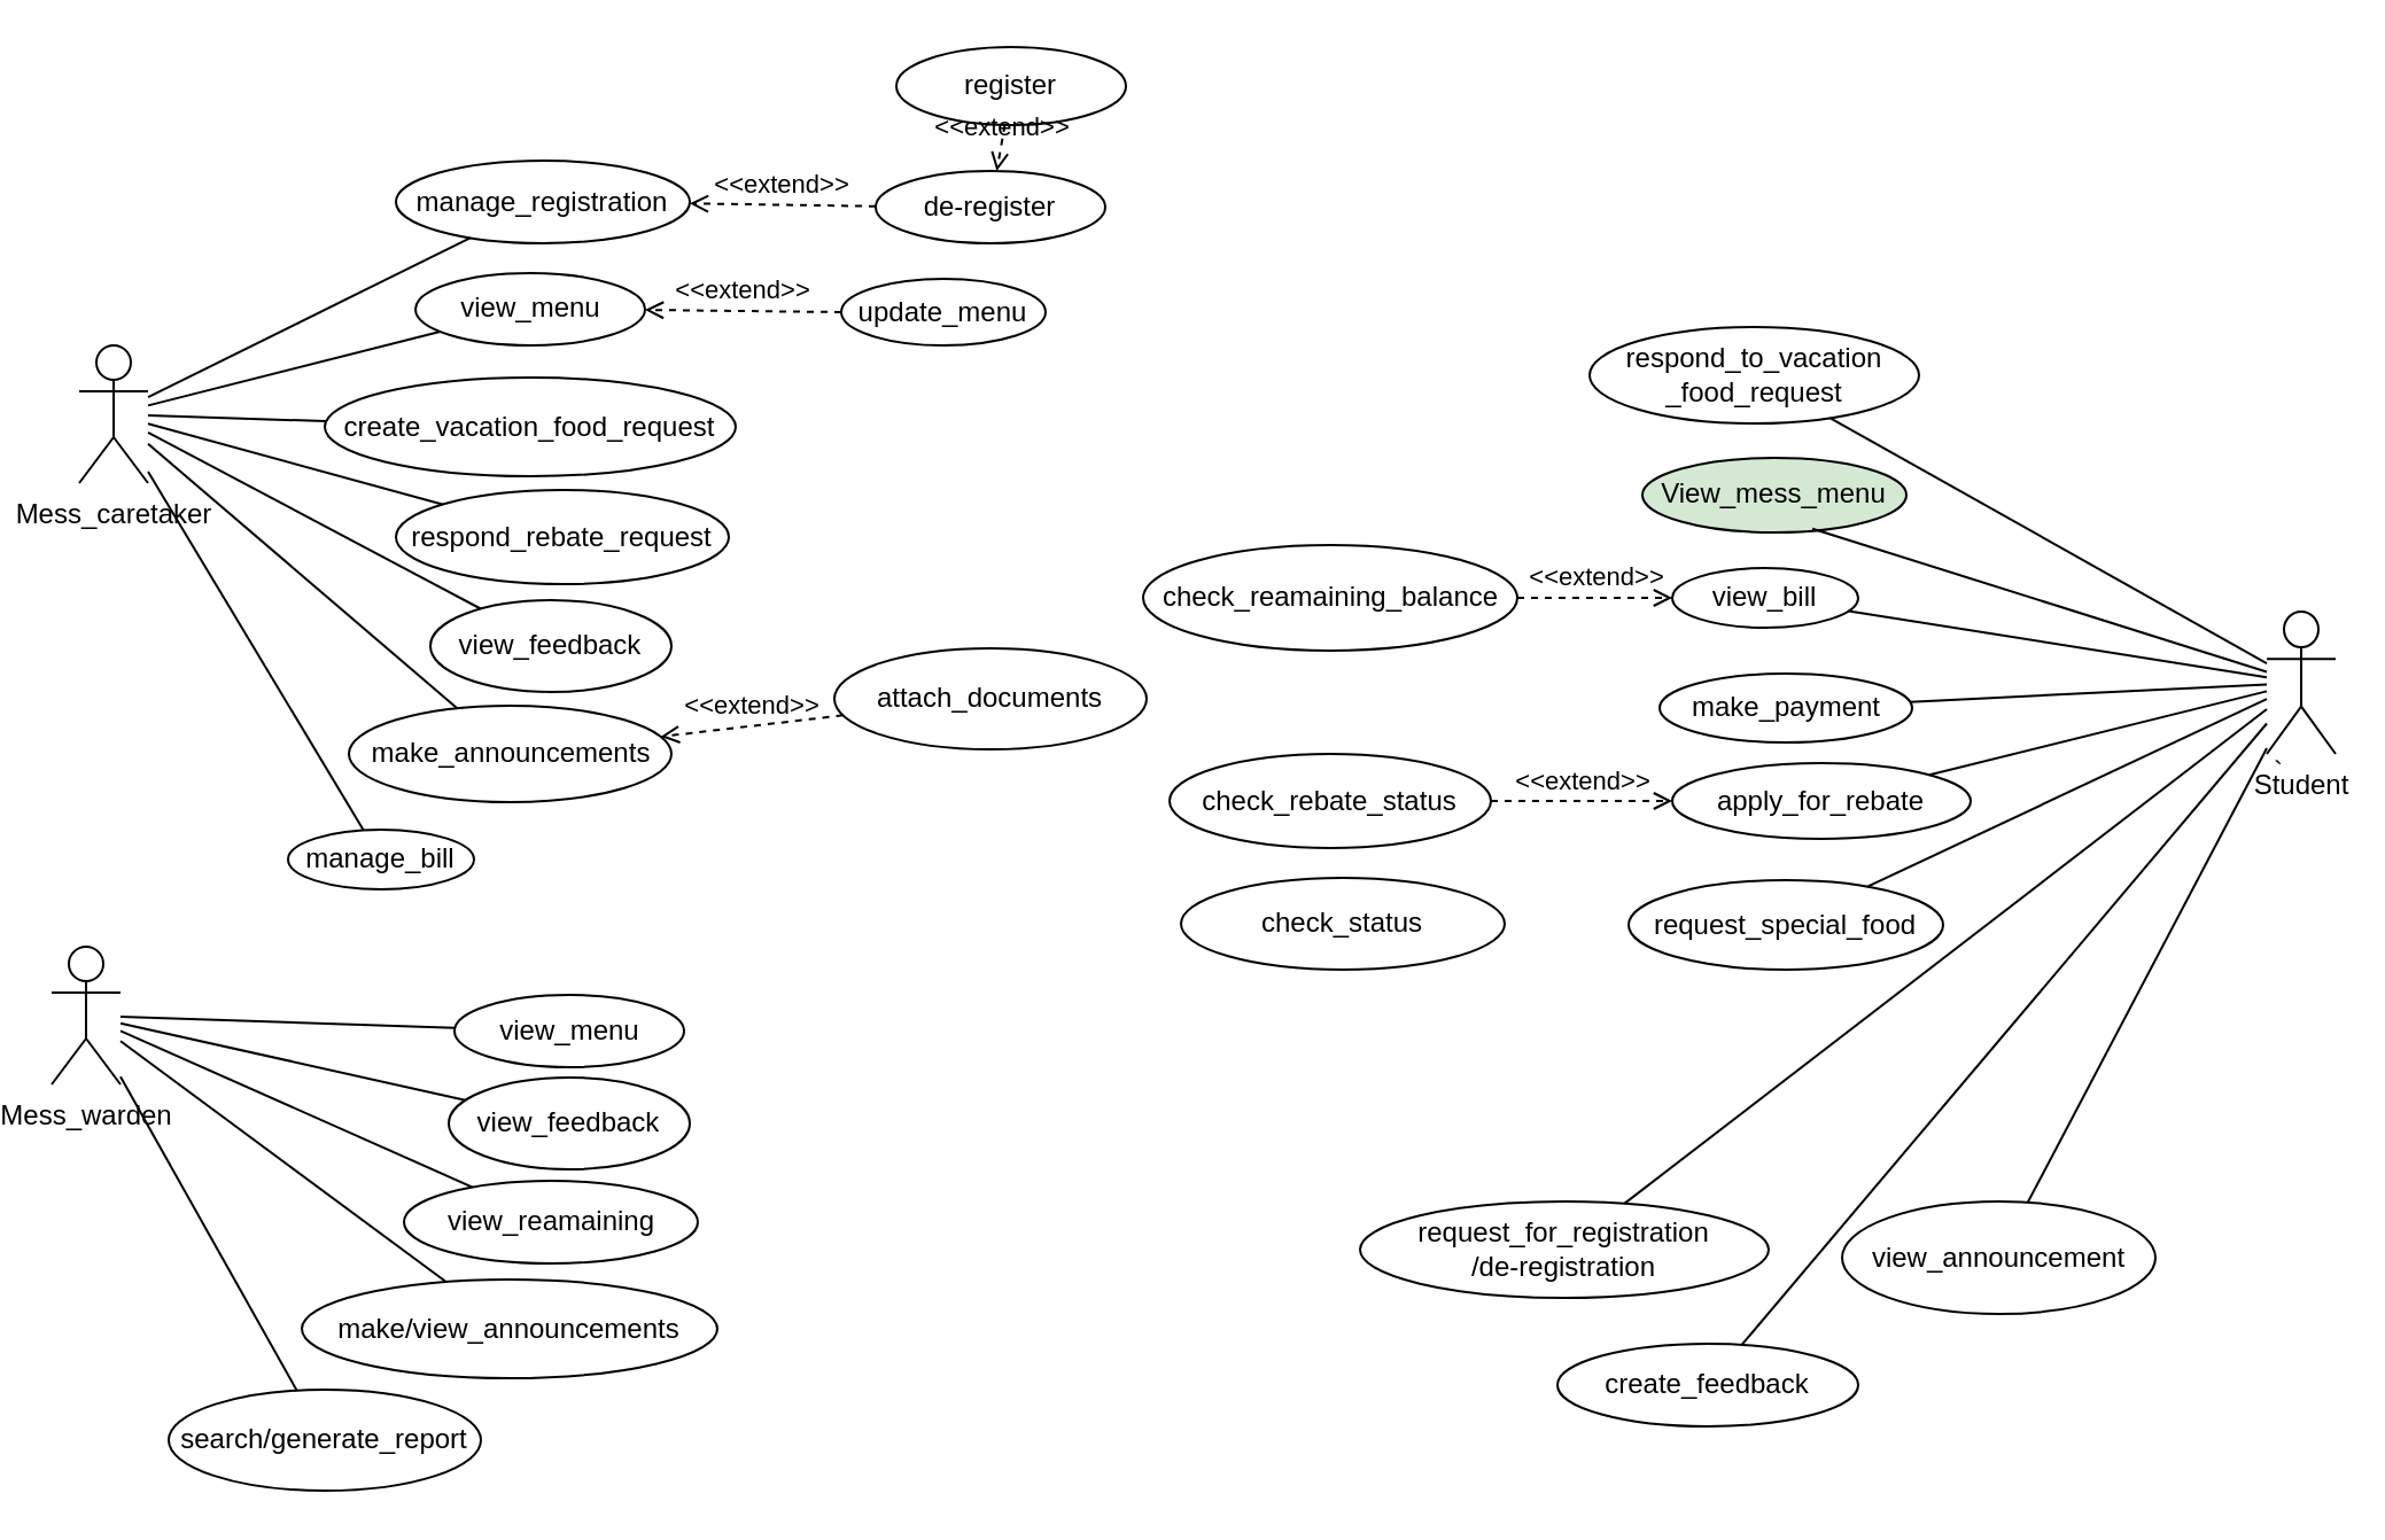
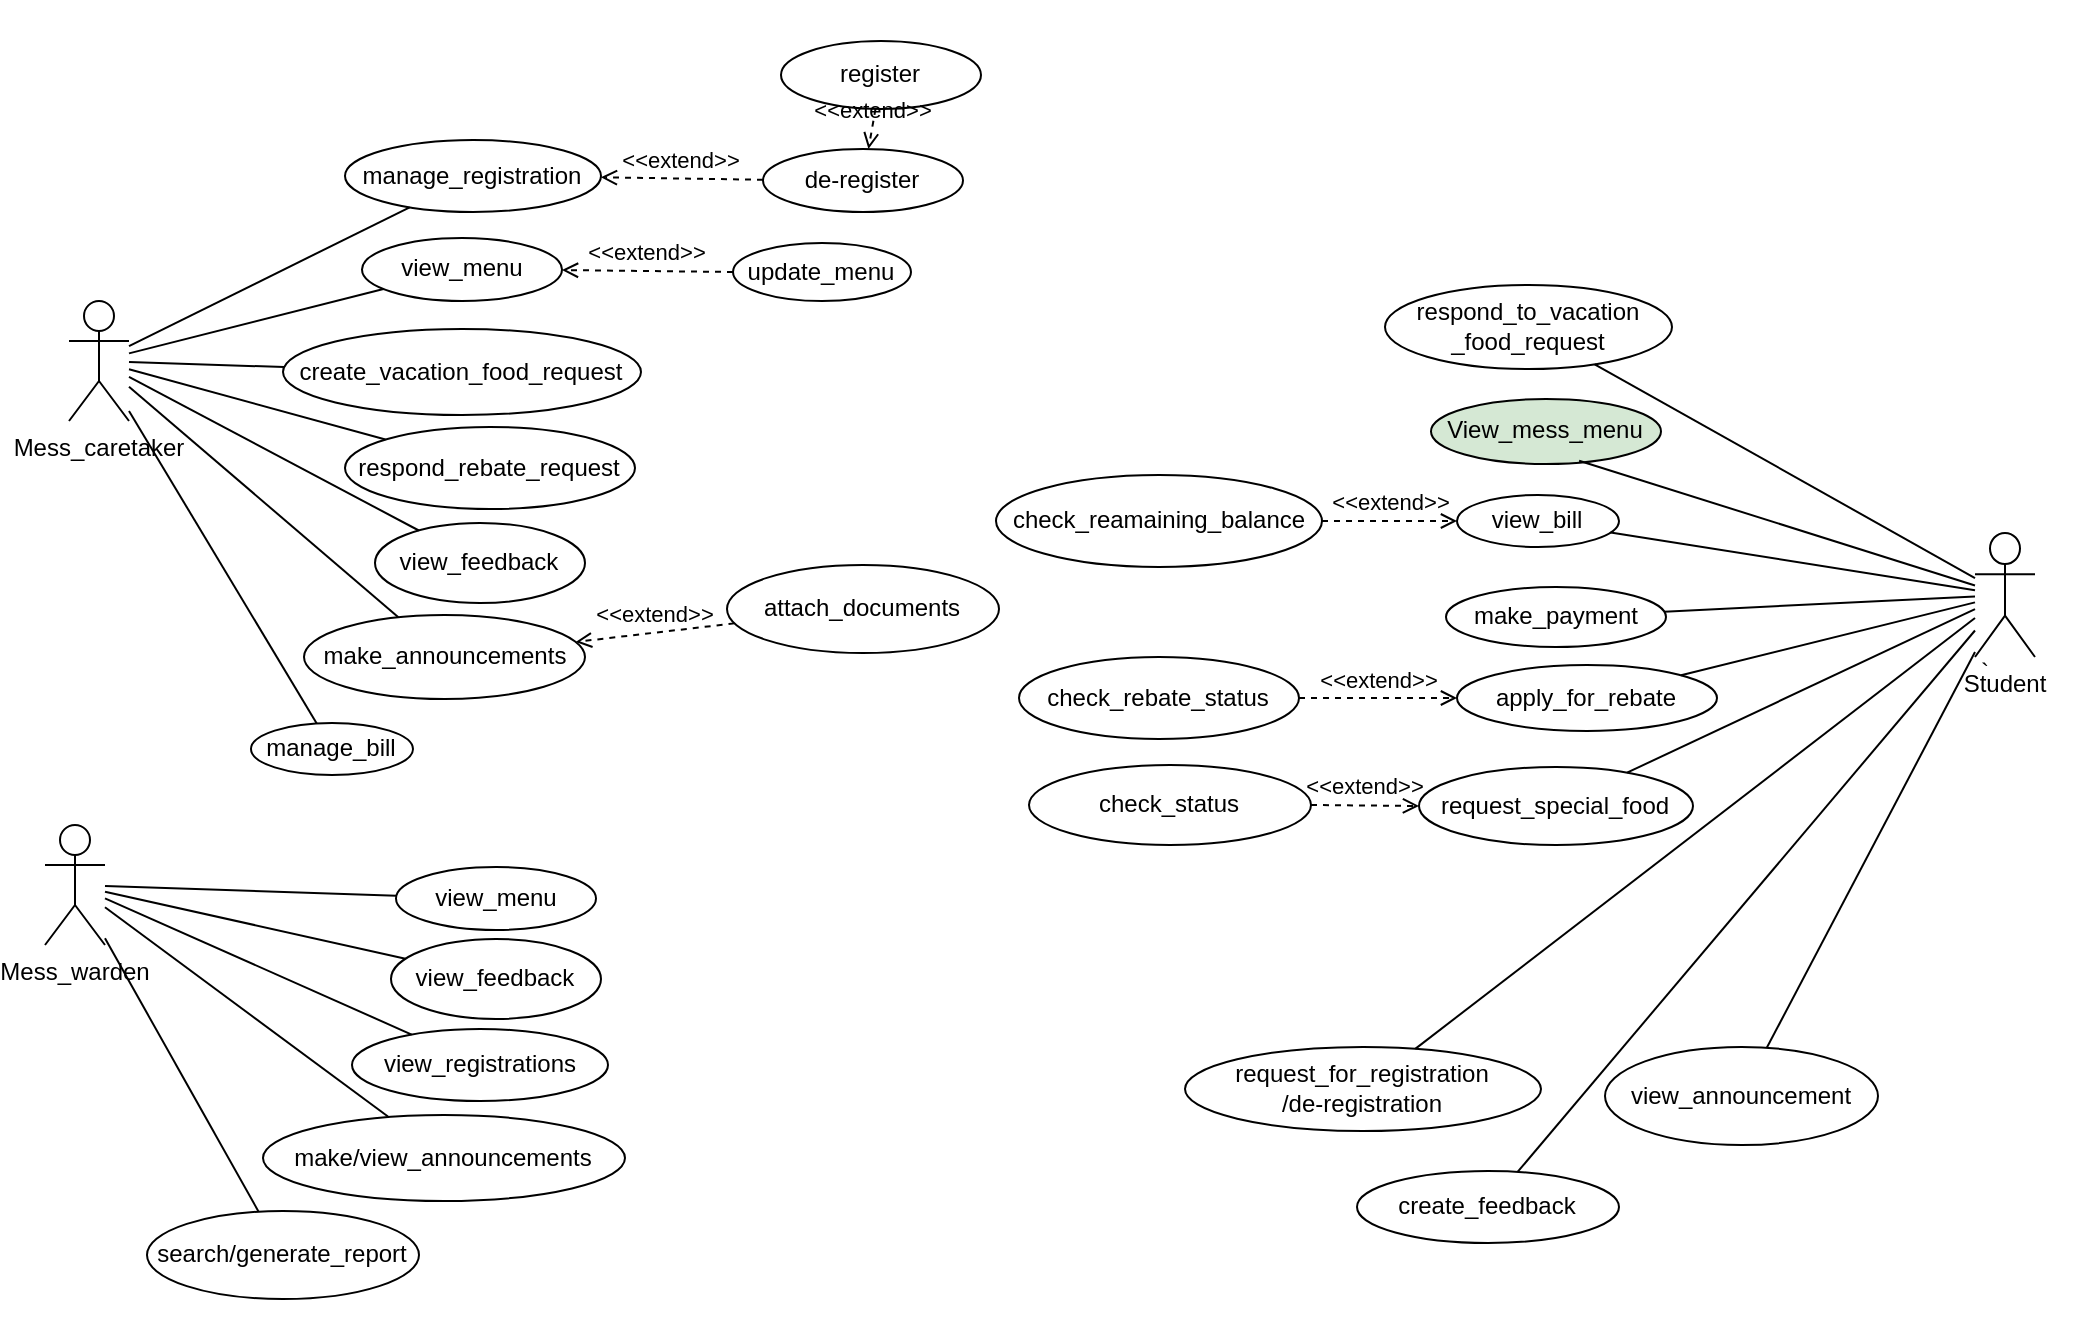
  <mxCell id="0" />
  <mxCell id="1" parent="0" />
  <mxCell id="2" value="Mess_caretaker" style="shape=umlActor;verticalLabelPosition=bottom;verticalAlign=top;html=1;outlineConnect=0;" parent="1" vertex="1"><mxGeometry x="32" y="150" width="30" height="60" as="geometry" /></mxCell>
  <mxCell id="3" value="view_menu" style="ellipse;whiteSpace=wrap;html=1;" parent="1" vertex="1"><mxGeometry x="178.5" y="118.5" width="100" height="31.5" as="geometry" /></mxCell>
  <mxCell id="4" value="update_menu" style="ellipse;whiteSpace=wrap;html=1;" parent="1" vertex="1"><mxGeometry x="364" y="121" width="89" height="29" as="geometry" /></mxCell>
  <mxCell id="5" value="create_vacation_food_request" style="ellipse;whiteSpace=wrap;html=1;" parent="1" vertex="1"><mxGeometry x="139" y="164" width="179" height="43" as="geometry" /></mxCell>
  <mxCell id="6" value="respond_rebate_request" style="ellipse;whiteSpace=wrap;html=1;" parent="1" vertex="1"><mxGeometry x="170" y="213" width="145" height="41" as="geometry" /></mxCell>
  <mxCell id="7" value="manage_registration" style="ellipse;whiteSpace=wrap;html=1;" parent="1" vertex="1"><mxGeometry x="170" y="69.5" width="128" height="36" as="geometry" /></mxCell>
  <mxCell id="8" value="" style="endArrow=none;html=1;rounded=0;" parent="1" source="2" target="3" edge="1"><mxGeometry width="50" height="50" relative="1" as="geometry"><mxPoint x="-193" y="323" as="sourcePoint" /><mxPoint x="-143" y="273" as="targetPoint" /></mxGeometry></mxCell>
  <mxCell id="9" value="" style="endArrow=none;html=1;rounded=0;" parent="1" source="2" target="5" edge="1"><mxGeometry width="50" height="50" relative="1" as="geometry"><mxPoint x="-413" y="213" as="sourcePoint" /><mxPoint x="-363" y="163" as="targetPoint" /></mxGeometry></mxCell>
  <mxCell id="10" value="" style="endArrow=none;html=1;rounded=0;" parent="1" source="2" target="6" edge="1"><mxGeometry width="50" height="50" relative="1" as="geometry"><mxPoint x="-463" y="283" as="sourcePoint" /><mxPoint x="-413" y="233" as="targetPoint" /></mxGeometry></mxCell>
  <mxCell id="11" value="" style="endArrow=none;html=1;rounded=0;" parent="1" source="7" target="2" edge="1"><mxGeometry width="50" height="50" relative="1" as="geometry"><mxPoint x="-503" y="333" as="sourcePoint" /><mxPoint x="-453" y="283" as="targetPoint" /></mxGeometry></mxCell>
  <mxCell id="12" value="Mess_warden" style="shape=umlActor;verticalLabelPosition=bottom;verticalAlign=top;html=1;outlineConnect=0;" parent="1" vertex="1"><mxGeometry x="20" y="412" width="30" height="60" as="geometry" /></mxCell>
  <mxCell id="13" value="view_feedback" style="ellipse;whiteSpace=wrap;html=1;" parent="1" vertex="1"><mxGeometry x="193" y="469" width="105" height="40" as="geometry" /></mxCell>
  <mxCell id="14" value="" style="endArrow=none;html=1;rounded=0;" parent="1" source="12" target="13" edge="1"><mxGeometry width="50" height="50" relative="1" as="geometry"><mxPoint x="-193" y="423" as="sourcePoint" /><mxPoint x="-143" y="373" as="targetPoint" /></mxGeometry></mxCell>
  <mxCell id="15" value="Student&lt;br&gt;" style="shape=umlActor;verticalLabelPosition=bottom;verticalAlign=top;html=1;outlineConnect=0;" parent="1" vertex="1"><mxGeometry x="985" y="266" width="30" height="62" as="geometry" /></mxCell>
  <mxCell id="16" value="`" style="text;html=1;align=center;verticalAlign=middle;resizable=0;points=[];autosize=1;strokeColor=none;fillColor=none;" parent="1" vertex="1"><mxGeometry x="979" y="323" width="22" height="26" as="geometry" /></mxCell>
  <mxCell id="17" value="View_mess_menu" style="ellipse;whiteSpace=wrap;html=1;fillColor=#d5e8d4;" parent="1" vertex="1"><mxGeometry x="713" y="199" width="115" height="32.5" as="geometry" /></mxCell>
  <mxCell id="18" value="view_bill" style="ellipse;whiteSpace=wrap;html=1;" parent="1" vertex="1"><mxGeometry x="726" y="247" width="81" height="26" as="geometry" /></mxCell>
  <mxCell id="19" value="check_reamaining_balance" style="ellipse;whiteSpace=wrap;html=1;" parent="1" vertex="1"><mxGeometry x="495.5" y="237" width="163" height="46" as="geometry" /></mxCell>
  <mxCell id="20" value="make_payment" style="ellipse;whiteSpace=wrap;html=1;" parent="1" vertex="1"><mxGeometry x="720.5" y="293" width="110" height="30" as="geometry" /></mxCell>
  <mxCell id="21" value="" style="endArrow=none;html=1;rounded=0;entryX=0.644;entryY=0.949;entryDx=0;entryDy=0;entryPerimeter=0;" parent="1" source="15" target="17" edge="1"><mxGeometry width="50" height="50" relative="1" as="geometry"><mxPoint x="778" y="326" as="sourcePoint" /><mxPoint x="828" y="276" as="targetPoint" /></mxGeometry></mxCell>
  <mxCell id="22" value="" style="endArrow=none;html=1;rounded=0;" parent="1" source="15" target="18" edge="1"><mxGeometry width="50" height="50" relative="1" as="geometry"><mxPoint x="778" y="326" as="sourcePoint" /><mxPoint x="828" y="276" as="targetPoint" /></mxGeometry></mxCell>
  <mxCell id="23" value="" style="endArrow=none;html=1;rounded=0;" parent="1" source="15" target="20" edge="1"><mxGeometry width="50" height="50" relative="1" as="geometry"><mxPoint x="778" y="326" as="sourcePoint" /><mxPoint x="828" y="276" as="targetPoint" /></mxGeometry></mxCell>
  <mxCell id="24" value="apply_for_rebate" style="ellipse;whiteSpace=wrap;html=1;" parent="1" vertex="1"><mxGeometry x="726" y="332" width="130" height="33" as="geometry" /></mxCell>
  <mxCell id="25" value="create_feedback" style="ellipse;whiteSpace=wrap;html=1;" parent="1" vertex="1"><mxGeometry x="676" y="585" width="131" height="36" as="geometry" /></mxCell>
  <mxCell id="26" value="check_rebate_status" style="ellipse;whiteSpace=wrap;html=1;" parent="1" vertex="1"><mxGeometry x="507" y="328" width="140" height="41" as="geometry" /></mxCell>
  <mxCell id="27" value="request_special_food" style="ellipse;whiteSpace=wrap;html=1;" parent="1" vertex="1"><mxGeometry x="707" y="383" width="137" height="39" as="geometry" /></mxCell>
  <mxCell id="28" value="check_status" style="ellipse;whiteSpace=wrap;html=1;" parent="1" vertex="1"><mxGeometry x="512" y="382" width="141" height="40" as="geometry" /></mxCell>
  <mxCell id="29" value="&amp;lt;&amp;lt;extend&amp;gt;&amp;gt;" style="html=1;verticalAlign=bottom;labelBackgroundColor=none;endArrow=open;endFill=0;dashed=1;rounded=0;" parent="1" source="26" target="24" edge="1"><mxGeometry width="160" relative="1" as="geometry"><mxPoint x="790" y="272" as="sourcePoint" /><mxPoint x="809" y="348" as="targetPoint" /></mxGeometry></mxCell>
  <mxCell id="30" value="" style="endArrow=none;html=1;rounded=0;" parent="1" source="24" target="15" edge="1"><mxGeometry width="50" height="50" relative="1" as="geometry"><mxPoint x="845" y="297" as="sourcePoint" /><mxPoint x="895" y="247" as="targetPoint" /></mxGeometry></mxCell>
  <mxCell id="31" value="" style="endArrow=none;html=1;rounded=0;" parent="1" source="27" target="15" edge="1"><mxGeometry width="50" height="50" relative="1" as="geometry"><mxPoint x="845" y="297" as="sourcePoint" /><mxPoint x="895" y="247" as="targetPoint" /></mxGeometry></mxCell>
+ <mxCell id="32" value="&amp;lt;&amp;lt;extend&amp;gt;&amp;gt;" style="html=1;verticalAlign=bottom;labelBackgroundColor=none;endArrow=open;endFill=0;dashed=1;rounded=0;" parent="1" source="28" target="27" edge="1"><mxGeometry width="160" relative="1" as="geometry"><mxPoint x="790" y="272" as="sourcePoint" /><mxPoint x="950" y="272" as="targetPoint" /></mxGeometry></mxCell>
  <mxCell id="33" value="" style="endArrow=none;html=1;rounded=0;" parent="1" source="25" target="15" edge="1"><mxGeometry width="50" height="50" relative="1" as="geometry"><mxPoint x="845" y="297" as="sourcePoint" /><mxPoint x="895" y="247" as="targetPoint" /></mxGeometry></mxCell>
  <mxCell id="34" value="view_feedback" style="ellipse;whiteSpace=wrap;html=1;" parent="1" vertex="1"><mxGeometry x="185" y="261" width="105" height="40" as="geometry" /></mxCell>
  <mxCell id="35" value="" style="endArrow=none;html=1;rounded=0;" parent="1" source="34" target="2" edge="1"><mxGeometry width="50" height="50" relative="1" as="geometry"><mxPoint x="431" y="283" as="sourcePoint" /><mxPoint x="481" y="233" as="targetPoint" /></mxGeometry></mxCell>
  <mxCell id="36" value="view_menu" style="ellipse;whiteSpace=wrap;html=1;" parent="1" vertex="1"><mxGeometry x="195.5" y="433" width="100" height="31.5" as="geometry" /></mxCell>
  <mxCell id="37" value="" style="endArrow=none;html=1;rounded=0;" parent="1" source="12" target="36" edge="1"><mxGeometry width="50" height="50" relative="1" as="geometry"><mxPoint x="431" y="283" as="sourcePoint" /><mxPoint x="481" y="233" as="targetPoint" /></mxGeometry></mxCell>
  <mxCell id="38" value="&amp;lt;&amp;lt;extend&amp;gt;&amp;gt;" style="html=1;verticalAlign=bottom;labelBackgroundColor=none;endArrow=open;endFill=0;dashed=1;rounded=0;" parent="1" source="4" target="3" edge="1"><mxGeometry width="160" relative="1" as="geometry"><mxPoint x="376" y="258" as="sourcePoint" /><mxPoint x="536" y="258" as="targetPoint" /></mxGeometry></mxCell>
  <mxCell id="39" value="register" style="ellipse;whiteSpace=wrap;html=1;" parent="1" vertex="1"><mxGeometry x="388" y="20" width="100" height="34" as="geometry" /></mxCell>
  <mxCell id="40" value="de-register" style="ellipse;whiteSpace=wrap;html=1;" parent="1" vertex="1"><mxGeometry x="379" y="74" width="100" height="31.5" as="geometry" /></mxCell>
- <mxCell id="41" value="view_reamaining" style="ellipse;whiteSpace=wrap;html=1;" parent="1" vertex="1"><mxGeometry x="173.5" y="514" width="128" height="36" as="geometry" /></mxCell>
+ <mxCell id="41" value="view_registrations" style="ellipse;whiteSpace=wrap;html=1;" parent="1" vertex="1"><mxGeometry x="173.5" y="514" width="128" height="36" as="geometry" /></mxCell>
  <mxCell id="42" value="" style="endArrow=none;html=1;rounded=0;" parent="1" source="12" target="41" edge="1"><mxGeometry width="50" height="50" relative="1" as="geometry"><mxPoint x="431" y="414" as="sourcePoint" /><mxPoint x="481" y="364" as="targetPoint" /></mxGeometry></mxCell>
  <mxCell id="43" value="&amp;lt;&amp;lt;extend&amp;gt;&amp;gt;" style="html=1;verticalAlign=bottom;labelBackgroundColor=none;endArrow=open;endFill=0;dashed=1;rounded=0;" parent="1" source="40" target="7" edge="1"><mxGeometry width="160" relative="1" as="geometry"><mxPoint x="376" y="69" as="sourcePoint" /><mxPoint x="536" y="69" as="targetPoint" /></mxGeometry></mxCell>
  <mxCell id="44" value="&amp;lt;&amp;lt;extend&amp;gt;&amp;gt;" style="html=1;verticalAlign=bottom;labelBackgroundColor=none;endArrow=open;endFill=0;dashed=1;rounded=0;" parent="1" source="39" target="40" edge="1"><mxGeometry width="160" relative="1" as="geometry"><mxPoint x="376" y="69" as="sourcePoint" /><mxPoint x="536" y="69" as="targetPoint" /></mxGeometry></mxCell>
  <mxCell id="45" value="make/view_announcements" style="ellipse;whiteSpace=wrap;html=1;" parent="1" vertex="1"><mxGeometry x="129" y="557" width="181" height="43" as="geometry" /></mxCell>
  <mxCell id="46" value="make_announcements" style="ellipse;whiteSpace=wrap;html=1;" parent="1" vertex="1"><mxGeometry x="149.5" y="307" width="140.5" height="42" as="geometry" /></mxCell>
  <mxCell id="47" value="view_announcement" style="ellipse;whiteSpace=wrap;html=1;" parent="1" vertex="1"><mxGeometry x="800" y="523" width="136.5" height="49" as="geometry" /></mxCell>
  <mxCell id="48" value="" style="endArrow=none;html=1;rounded=0;" parent="1" source="47" target="15" edge="1"><mxGeometry width="50" height="50" relative="1" as="geometry"><mxPoint x="537" y="413" as="sourcePoint" /><mxPoint x="587" y="363" as="targetPoint" /></mxGeometry></mxCell>
  <mxCell id="49" value="attach_documents" style="ellipse;whiteSpace=wrap;html=1;" parent="1" vertex="1"><mxGeometry x="361" y="282" width="136" height="44" as="geometry" /></mxCell>
  <mxCell id="50" value="" style="endArrow=none;html=1;rounded=0;" parent="1" source="45" target="12" edge="1"><mxGeometry width="50" height="50" relative="1" as="geometry"><mxPoint x="477" y="470" as="sourcePoint" /><mxPoint x="527" y="420" as="targetPoint" /></mxGeometry></mxCell>
  <mxCell id="51" value="&amp;lt;&amp;lt;extend&amp;gt;&amp;gt;" style="html=1;verticalAlign=bottom;labelBackgroundColor=none;endArrow=open;endFill=0;dashed=1;rounded=0;" parent="1" source="49" target="46" edge="1"><mxGeometry width="160" relative="1" as="geometry"><mxPoint x="422" y="306" as="sourcePoint" /><mxPoint x="382" y="385" as="targetPoint" /></mxGeometry></mxCell>
  <mxCell id="52" value="" style="endArrow=none;html=1;rounded=0;" parent="1" source="46" target="2" edge="1"><mxGeometry width="50" height="50" relative="1" as="geometry"><mxPoint x="477" y="331" as="sourcePoint" /><mxPoint x="527" y="281" as="targetPoint" /></mxGeometry></mxCell>
  <mxCell id="53" value="request_for_registration&lt;br&gt;/de-registration" style="ellipse;whiteSpace=wrap;html=1;" parent="1" vertex="1"><mxGeometry x="590" y="523" width="178" height="42" as="geometry" /></mxCell>
  <mxCell id="54" value="" style="endArrow=none;html=1;rounded=0;" parent="1" source="53" target="15" edge="1"><mxGeometry width="50" height="50" relative="1" as="geometry"><mxPoint x="449" y="319" as="sourcePoint" /><mxPoint x="499" y="269" as="targetPoint" /></mxGeometry></mxCell>
  <mxCell id="55" value="manage_bill" style="ellipse;whiteSpace=wrap;html=1;" parent="1" vertex="1"><mxGeometry x="123" y="361" width="81" height="26" as="geometry" /></mxCell>
  <mxCell id="56" value="" style="endArrow=none;html=1;rounded=0;" parent="1" source="55" target="2" edge="1"><mxGeometry width="50" height="50" relative="1" as="geometry"><mxPoint x="449" y="319" as="sourcePoint" /><mxPoint x="499" y="269" as="targetPoint" /></mxGeometry></mxCell>
  <mxCell id="57" value="&amp;lt;&amp;lt;extend&amp;gt;&amp;gt;" style="html=1;verticalAlign=bottom;labelBackgroundColor=none;endArrow=open;endFill=0;dashed=1;rounded=0;" parent="1" source="19" target="18" edge="1"><mxGeometry width="160" relative="1" as="geometry"><mxPoint x="394" y="294" as="sourcePoint" /><mxPoint x="554" y="294" as="targetPoint" /></mxGeometry></mxCell>
  <mxCell id="58" value="search/generate_report" style="ellipse;whiteSpace=wrap;html=1;" parent="1" vertex="1"><mxGeometry x="71" y="605" width="136" height="44" as="geometry" /></mxCell>
  <mxCell id="59" value="" style="endArrow=none;html=1;rounded=0;" parent="1" source="58" target="12" edge="1"><mxGeometry width="50" height="50" relative="1" as="geometry"><mxPoint x="429" y="382" as="sourcePoint" /><mxPoint x="479" y="332" as="targetPoint" /></mxGeometry></mxCell>
  <mxCell id="60" value="respond_to_vacation&lt;br&gt;_food_request" style="ellipse;whiteSpace=wrap;html=1;" parent="1" vertex="1"><mxGeometry x="690" y="142" width="143.5" height="42" as="geometry" /></mxCell>
  <mxCell id="61" value="" style="endArrow=none;html=1;rounded=0;" parent="1" source="15" target="60" edge="1"><mxGeometry width="50" height="50" relative="1" as="geometry"><mxPoint x="456" y="361" as="sourcePoint" /><mxPoint x="506" y="311" as="targetPoint" /></mxGeometry></mxCell>
